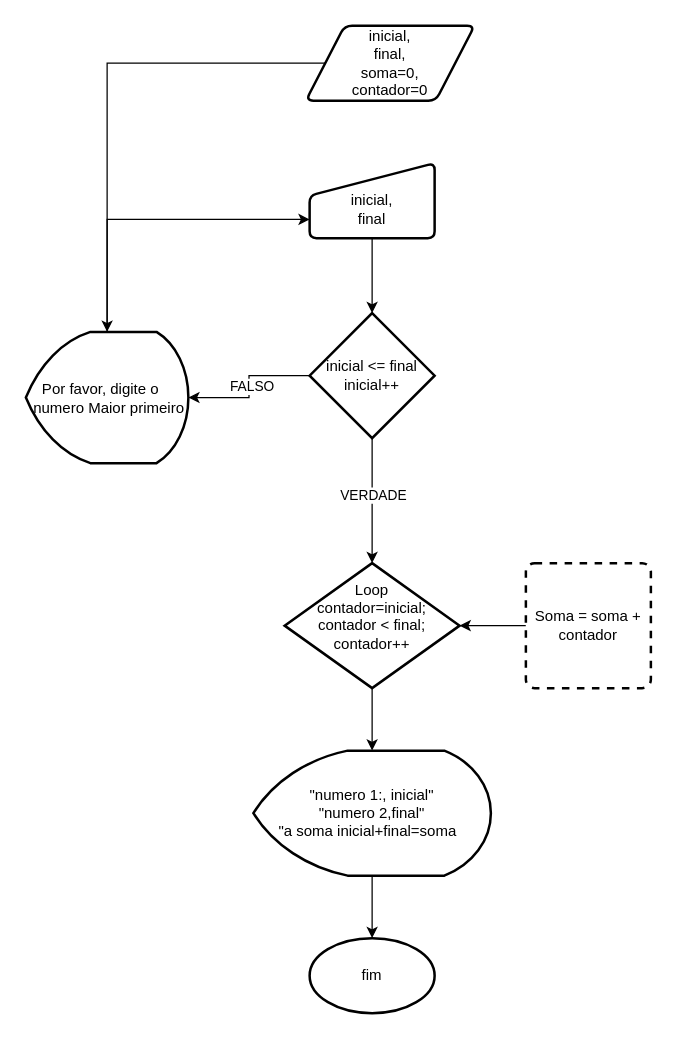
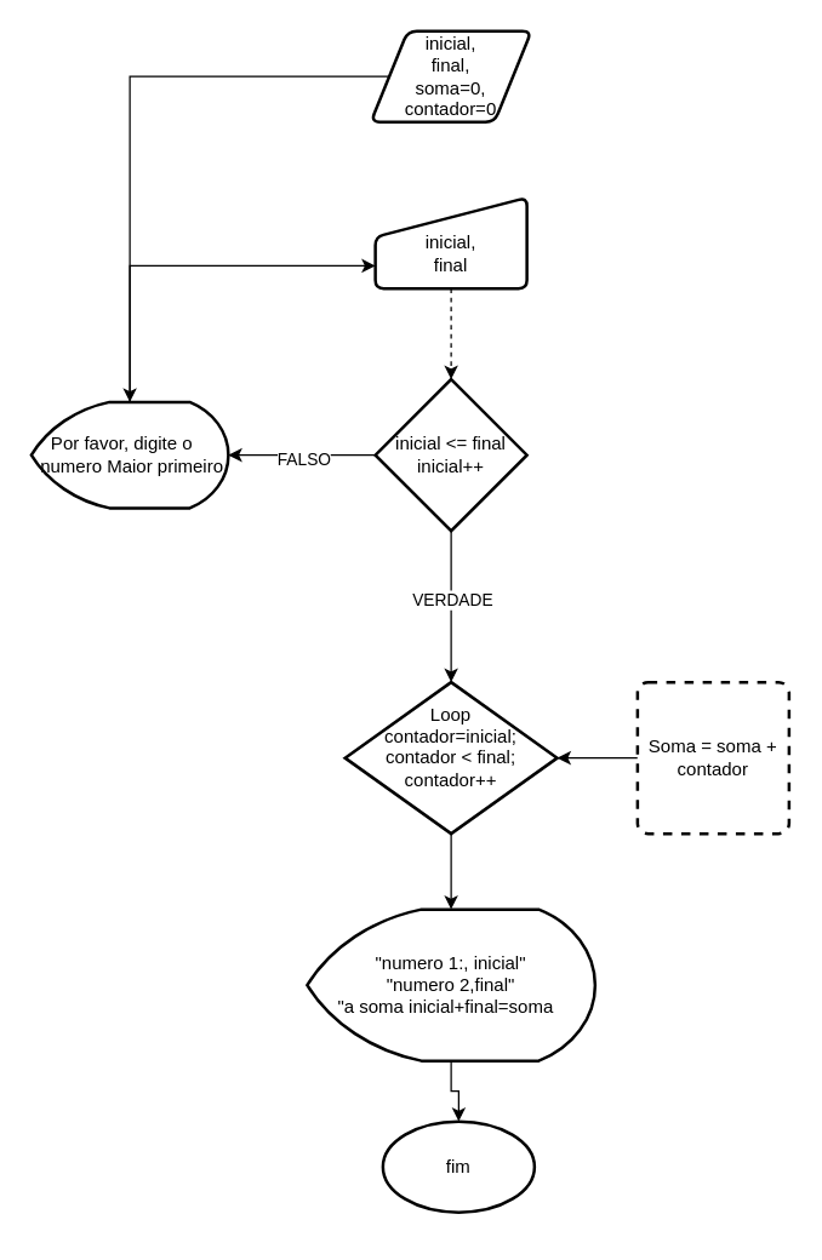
  <mxCell id="0" />
  <mxCell id="1" parent="0" />
  <mxCell id="2" value="" style="edgeStyle=orthogonalEdgeStyle;rounded=0;orthogonalLoop=1;jettySize=auto;html=1;" edge="1" parent="1" source="3" target="14"><mxGeometry relative="1" as="geometry" /></mxCell>
- <mxCell id="3" value="inicial,&lt;div&gt;final,&lt;/div&gt;&lt;div&gt;soma=0,&lt;/div&gt;&lt;div&gt;contador=0&lt;/div&gt;" style="shape=parallelogram;html=1;strokeWidth=2;perimeter=parallelogramPerimeter;whiteSpace=wrap;rounded=1;arcSize=12;size=0.23;" vertex="1" parent="1"><mxGeometry x="244" y="20" width="135" height="60" as="geometry" /></mxCell>
- <mxCell id="4" value="" style="edgeStyle=orthogonalEdgeStyle;rounded=0;orthogonalLoop=1;jettySize=auto;html=1;" edge="1" parent="1" source="5" target="10"><mxGeometry relative="1" as="geometry" /></mxCell>
+ <mxCell id="3" value="inicial,&lt;div&gt;final,&lt;/div&gt;&lt;div&gt;soma=0,&lt;/div&gt;&lt;div&gt;contador=0&lt;/div&gt;" style="shape=parallelogram;html=1;strokeWidth=2;perimeter=parallelogramPerimeter;whiteSpace=wrap;rounded=1;arcSize=12;size=0.23;" vertex="1" parent="1"><mxGeometry x="244" y="20" width="106" height="60" as="geometry" /></mxCell>
+ <mxCell id="4" value="" style="edgeStyle=orthogonalEdgeStyle;rounded=0;orthogonalLoop=1;jettySize=auto;html=1;dashed=1;" edge="1" parent="1" source="5" target="10"><mxGeometry relative="1" as="geometry" /></mxCell>
  <mxCell id="5" value="&lt;div&gt;&lt;br&gt;&lt;/div&gt;inicial,&lt;div&gt;final&lt;/div&gt;" style="html=1;strokeWidth=2;shape=manualInput;whiteSpace=wrap;rounded=1;size=26;arcSize=11;" vertex="1" parent="1"><mxGeometry x="247" y="130" width="100" height="60" as="geometry" /></mxCell>
  <mxCell id="6" value="" style="edgeStyle=orthogonalEdgeStyle;rounded=0;orthogonalLoop=1;jettySize=auto;html=1;" edge="1" parent="1" source="10" target="12"><mxGeometry relative="1" as="geometry" /></mxCell>
  <mxCell id="7" value="VERDADE" style="edgeLabel;html=1;align=center;verticalAlign=middle;resizable=0;points=[];" vertex="1" connectable="0" parent="6"><mxGeometry x="-0.096" relative="1" as="geometry"><mxPoint as="offset" /></mxGeometry></mxCell>
  <mxCell id="8" value="" style="edgeStyle=orthogonalEdgeStyle;rounded=0;orthogonalLoop=1;jettySize=auto;html=1;" edge="1" parent="1" source="10" target="14"><mxGeometry relative="1" as="geometry" /></mxCell>
  <mxCell id="9" value="FALSO" style="edgeLabel;html=1;align=center;verticalAlign=middle;resizable=0;points=[];" vertex="1" connectable="0" parent="8"><mxGeometry x="-0.002" y="2" relative="1" as="geometry"><mxPoint as="offset" /></mxGeometry></mxCell>
  <mxCell id="10" value="inicial &amp;lt;= final&lt;div&gt;inicial++&lt;/div&gt;" style="strokeWidth=2;html=1;shape=mxgraph.flowchart.decision;whiteSpace=wrap;" vertex="1" parent="1"><mxGeometry x="247" y="250" width="100" height="100" as="geometry" /></mxCell>
  <mxCell id="11" value="" style="edgeStyle=orthogonalEdgeStyle;rounded=0;orthogonalLoop=1;jettySize=auto;html=1;" edge="1" parent="1" source="12" target="18"><mxGeometry relative="1" as="geometry" /></mxCell>
  <mxCell id="12" value="Loop&lt;div&gt;&lt;span style=&quot;background-color: initial;&quot;&gt;contador=inicial;&lt;/span&gt;&lt;/div&gt;&lt;div&gt;&lt;span style=&quot;background-color: initial;&quot;&gt;contador &amp;lt; final;&lt;/span&gt;&lt;/div&gt;&lt;div&gt;&lt;span style=&quot;background-color: initial;&quot;&gt;contador++&lt;/span&gt;&lt;/div&gt;&lt;div&gt;&lt;br&gt;&lt;/div&gt;" style="strokeWidth=2;html=1;shape=mxgraph.flowchart.decision;whiteSpace=wrap;" vertex="1" parent="1"><mxGeometry x="227" y="450" width="140" height="100" as="geometry" /></mxCell>
  <mxCell id="13" style="edgeStyle=orthogonalEdgeStyle;rounded=0;orthogonalLoop=1;jettySize=auto;html=1;exitX=0.5;exitY=0;exitDx=0;exitDy=0;exitPerimeter=0;entryX=0;entryY=0.75;entryDx=0;entryDy=0;" edge="1" parent="1" source="14" target="5"><mxGeometry relative="1" as="geometry" /></mxCell>
- <mxCell id="14" value="Por favor, digite o&amp;nbsp; &amp;nbsp; &amp;nbsp;numero Maior primeiro" style="strokeWidth=2;html=1;shape=mxgraph.flowchart.display;whiteSpace=wrap;" vertex="1" parent="1"><mxGeometry x="20" y="265" width="130" height="105" as="geometry" /></mxCell>
+ <mxCell id="14" value="Por favor, digite o&amp;nbsp; &amp;nbsp; &amp;nbsp;numero Maior primeiro" style="strokeWidth=2;html=1;shape=mxgraph.flowchart.display;whiteSpace=wrap;" vertex="1" parent="1"><mxGeometry x="20" y="265" width="130" height="70" as="geometry" /></mxCell>
  <mxCell id="15" value="" style="edgeStyle=orthogonalEdgeStyle;rounded=0;orthogonalLoop=1;jettySize=auto;html=1;" edge="1" parent="1" source="16" target="12"><mxGeometry relative="1" as="geometry" /></mxCell>
  <mxCell id="16" value="Soma = soma + contador" style="rounded=1;whiteSpace=wrap;html=1;absoluteArcSize=1;arcSize=14;strokeWidth=2;dashed=1;" vertex="1" parent="1"><mxGeometry x="420" y="450" width="100" height="100" as="geometry" /></mxCell>
  <mxCell id="17" value="" style="edgeStyle=orthogonalEdgeStyle;rounded=0;orthogonalLoop=1;jettySize=auto;html=1;" edge="1" parent="1" source="18" target="19"><mxGeometry relative="1" as="geometry" /></mxCell>
  <mxCell id="18" value="&quot;numero 1:, inicial&quot;&lt;div&gt;&quot;numero 2,final&quot;&lt;/div&gt;&lt;div&gt;&lt;span style=&quot;background-color: initial;&quot;&gt;&quot;a soma inicial+final=soma&amp;nbsp;&amp;nbsp;&lt;/span&gt;&lt;br&gt;&lt;/div&gt;" style="strokeWidth=2;html=1;shape=mxgraph.flowchart.display;whiteSpace=wrap;" vertex="1" parent="1"><mxGeometry x="202" y="600" width="190" height="100" as="geometry" /></mxCell>
- <mxCell id="19" value="fim" style="strokeWidth=2;html=1;shape=mxgraph.flowchart.start_1;whiteSpace=wrap;" vertex="1" parent="1"><mxGeometry x="247" y="750" width="100" height="60" as="geometry" /></mxCell>
+ <mxCell id="19" value="fim" style="strokeWidth=2;html=1;shape=mxgraph.flowchart.start_1;whiteSpace=wrap;" vertex="1" parent="1"><mxGeometry x="252" y="740" width="100" height="60" as="geometry" /></mxCell>
